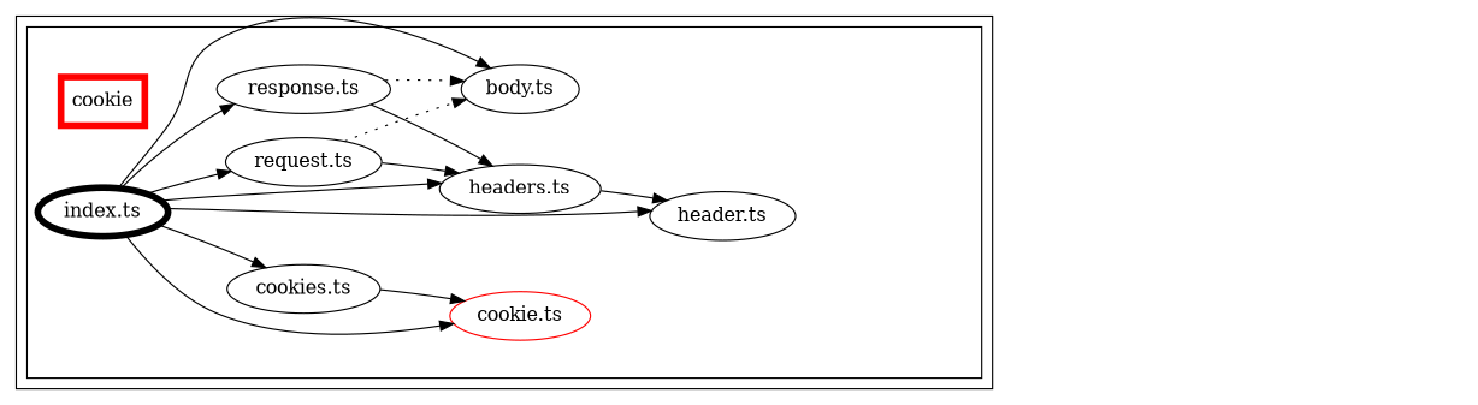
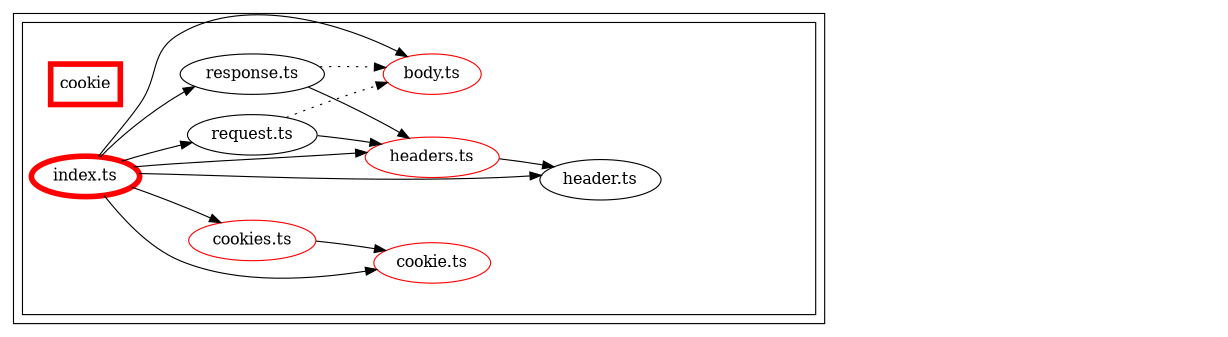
  digraph {
    compound=true
    rankdir=LR
    edge [style=invis]
    n1 [color="#ff0000" label="cookie.ts"]
    exit_src [style=invis]
    n3 [label="header.ts"]
-   n4 [label="body.ts"]
-   n5 [label="cookies.ts"]
-   n6 [label="headers.ts"]
+   n4 [label="body.ts" color="#ff0000"]
+   n5 [label="cookies.ts" color="#ff0000"]
+   n6 [label="headers.ts" color="#ff0000"]
    n7 [label="request.ts"]
    n8 [label="response.ts"]
    n9 [color="#ff0000" label=cookie penwidth=5 shape=rectangle]
-   n10 [color=black label="index.ts" penwidth=5]
+   n10 [color="#ff0000" label="index.ts" penwidth=5]
    "dependency-graph-[object Object]" [style=invis]
    subgraph cluster_1 {
      color="#000000"
      subgraph cluster_2 {
        color="#000000"
        n1
        exit_src
        n3
        n4
        n5
        n6
        n7
        n8
        n9
        n10
      }
    }
    n1 -> exit_src
    exit_src -> exit_src
    exit_src -> exit_src
    exit_src -> exit_src
    exit_src -> exit_src
    exit_src -> exit_src
    exit_src -> exit_src
    exit_src -> exit_src
    exit_src -> exit_src
    exit_src -> "dependency-graph-[object Object]"
    n3 -> exit_src
    n4 -> exit_src
    n5 -> n1
    n5 -> n1 [color=black style=solid]
    n5 -> exit_src
    n6 -> exit_src
    n6 -> n3
    n6 -> n3 [color=black style=solid]
    n7 -> exit_src
    n7 -> n4
    n7 -> n4 [color=black style=dotted]
    n7 -> n6
    n7 -> n6 [color=black style=solid]
    n8 -> exit_src
    n8 -> n4
    n8 -> n4 [color=black style=dotted]
    n8 -> n6
    n8 -> n6 [color=black style=solid]
    n10 -> n1
    n10 -> n1 [color=black style=solid]
    n10 -> exit_src
    n10 -> n3
    n10 -> n3 [color=black style=solid]
    n10 -> n4
    n10 -> n4 [color=black style=solid]
    n10 -> n5
    n10 -> n5 [color=black style=solid]
    n10 -> n6
    n10 -> n6 [color=black style=solid]
    n10 -> n7
    n10 -> n7 [color=black style=solid]
    n10 -> n8
    n10 -> n8 [color=black style=solid]
  }
